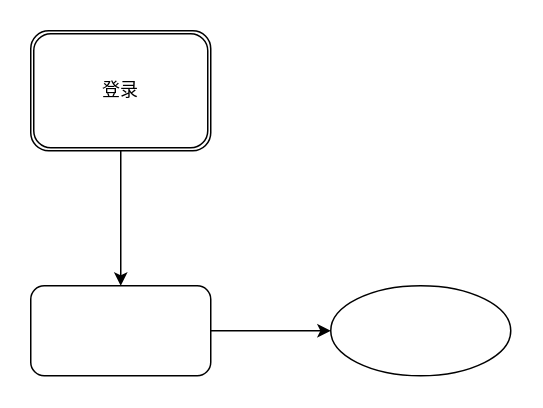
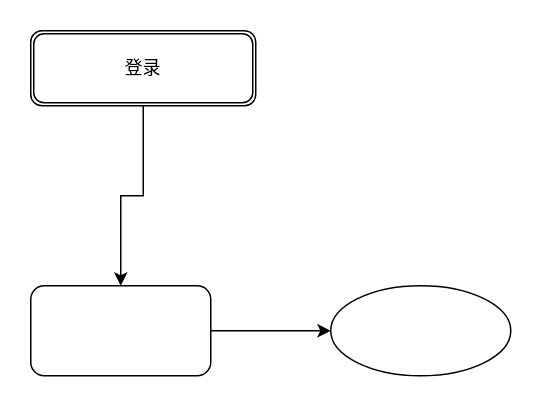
  <mxCell id="0" />
  <mxCell id="1" parent="0" />
  <mxCell id="2" value="" style="edgeStyle=orthogonalEdgeStyle;rounded=0;orthogonalLoop=1;jettySize=auto;html=1;" edge="1" parent="1" source="3" target="5"><mxGeometry relative="1" as="geometry" /></mxCell>
- <mxCell id="3" value="登录" style="shape=ext;double=1;rounded=1;whiteSpace=wrap;html=1;" vertex="1" parent="1"><mxGeometry x="20" y="20" width="120" height="80" as="geometry" /></mxCell>
+ <mxCell id="3" value="登录" style="shape=ext;double=1;rounded=1;whiteSpace=wrap;html=1;" vertex="1" parent="1"><mxGeometry x="20" y="20" width="150" height="50" as="geometry" /></mxCell>
  <mxCell id="4" value="" style="edgeStyle=orthogonalEdgeStyle;rounded=0;orthogonalLoop=1;jettySize=auto;html=1;" edge="1" parent="1" source="5" target="6"><mxGeometry relative="1" as="geometry" /></mxCell>
  <mxCell id="5" value="" style="rounded=1;whiteSpace=wrap;html=1;" vertex="1" parent="1"><mxGeometry x="20" y="190" width="120" height="60" as="geometry" /></mxCell>
  <mxCell id="6" value="" style="ellipse;whiteSpace=wrap;html=1;rounded=1;" vertex="1" parent="1"><mxGeometry x="220" y="190" width="120" height="60" as="geometry" /></mxCell>
